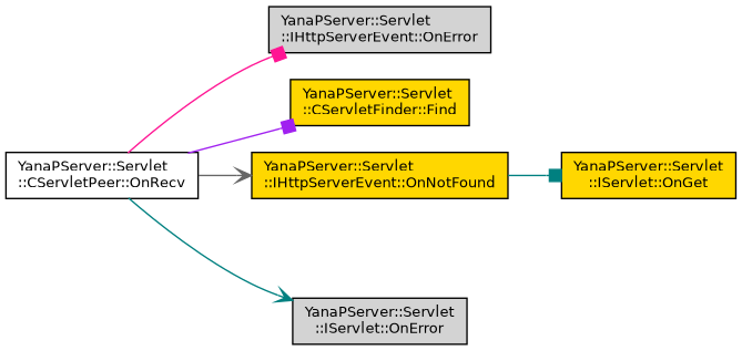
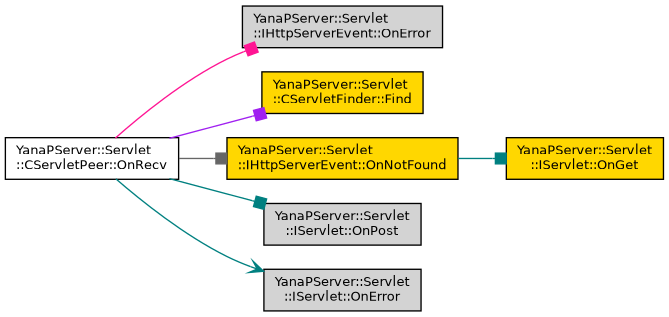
  digraph {
    rankdir=LR
    node [color=black fillcolor=lightgrey fontname=Helvetica fontsize=10 shape=record style=filled]
    edge [arrowhead=box color=teal fontname=Helvetica fontsize=10 labelfontname=Helvetica labelfontsize=10 style=solid]
    n1 [fillcolor=white fontcolor=black height=0.2 label="YanaPServer::Servlet\l::CServletPeer::OnRecv" width=0.4]
    n2 [height=0.2 label="YanaPServer::Servlet\l::IHttpServerEvent::OnError" width=0.4]
    n3 [fillcolor=gold height=0.2 label="YanaPServer::Servlet\l::CServletFinder::Find" width=0.4]
    n4 [fillcolor=gold height=0.2 label="YanaPServer::Servlet\l::IHttpServerEvent::OnNotFound" width=0.4]
+   n5 [height=0.2 label="YanaPServer::Servlet\l::IServlet::OnPost" width=0.4]
    n6 [height=0.2 label="YanaPServer::Servlet\l::IServlet::OnError" width=0.4]
    n7 [fillcolor=gold height=0.2 label="YanaPServer::Servlet\l::IServlet::OnGet" width=0.4]
    n1 -> n2 [color=deeppink]
    n1 -> n3 [color=purple]
-   n1 -> n4 [arrowhead=vee color=gray40]
+   n1 -> n4 [color=gray40]
+   n1 -> n5
    n1 -> n6 [arrowhead=vee]
    n4 -> n7
  }
